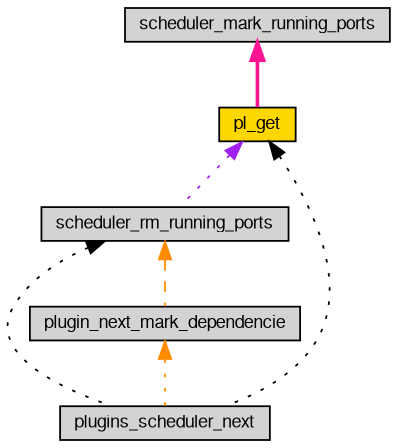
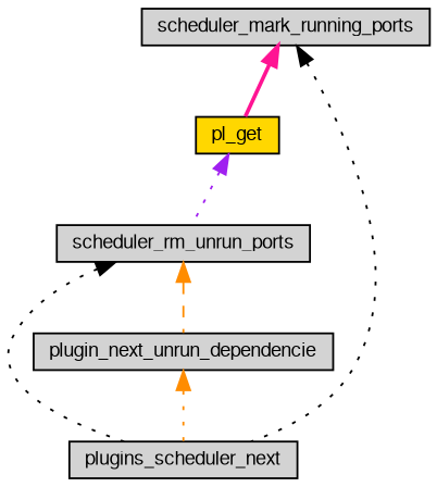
  digraph {
    rankdir=TB
    node [color=black fillcolor=lightgrey fontname=FreeSans fontsize=10 shape=record style=filled]
    edge [color=black dir=back fontname=FreeSans fontsize=10 labelfontname=FreeSans labelfontsize=10 style=dotted]
    n1 [fillcolor=gold fontcolor=black height=0.2 label=pl_get width=0.4]
-   n2 [height=0.2 label=scheduler_rm_running_ports width=0.4]
+   n2 [height=0.2 label=scheduler_rm_unrun_ports width=0.4]
    n3 [height=0.2 label=scheduler_mark_running_ports width=0.4]
    n4 [height=0.2 label=plugins_scheduler_next width=0.4]
-   n5 [height=0.2 label=plugin_next_mark_dependencie width=0.4]
+   n5 [height=0.2 label=plugin_next_unrun_dependencie width=0.4]
    n1 -> n2 [color=purple]
    n2 -> n4
    n2 -> n5 [color=darkorange style=dashed]
    n3 -> n1 [color=deeppink style=bold]
-   n1 -> n4
+   n3 -> n4
    n5 -> n4 [color=darkorange]
  }
